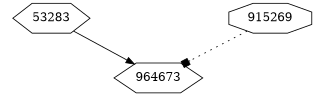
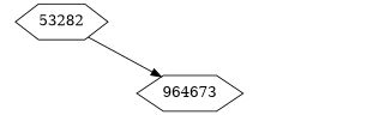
  digraph {
    edge [style=invis]
-   53283 [shape=hexagon]
+   53283 [shape=hexagon label=53282]
    null53283 [style=invis]
    964673 [shape=hexagon]
-   915269 [shape=octagon]
    null915269 [style=invis]
    53283 -> null53283 [weight=100]
    53283 -> 964673 [arrowhead=normal style=solid]
-   915269 -> 964673 [arrowhead=box style=dotted]
-   915269 -> null915269 [weight=100]
  }
